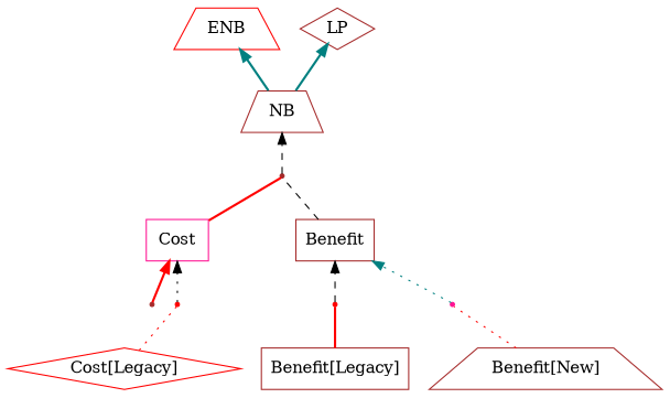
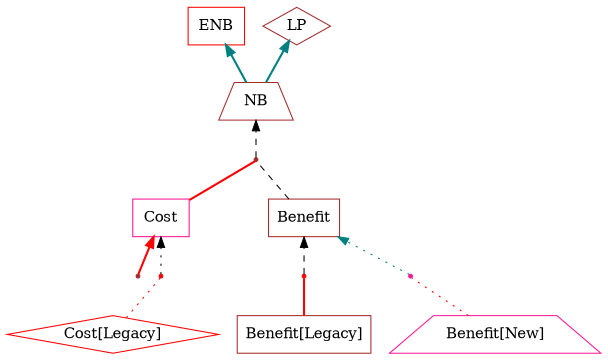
  digraph {
    rankdir=BT
    node [color=brown shape=point]
    edge [color=red style=bold]
    AndRef0 [color=deeppink]
    Benefit [shape=box]
    AndRef4
    NB [shape=trapezium]
-   "Benefit[New]" [shape=trapezium]
+   "Benefit[New]" [color=deeppink shape=trapezium]
    AndRef1 [color=red]
    "Benefit[Legacy]" [shape=box]
    Cost [color=deeppink shape=box]
    AndRef2
    AndRef3 [color=red]
    "Cost[Legacy]" [color=red shape=diamond]
-   ENB [color=red shape=trapezium]
+   ENB [color=red shape=box]
    LP [shape=diamond]
    AndRef0 -> Benefit [color=teal style=dotted]
    Benefit -> AndRef4 [color=black dir=none style=dashed]
    AndRef4 -> NB [color=black style=dashed]
    NB -> ENB [color=teal]
    NB -> LP [color=teal]
    "Benefit[New]" -> AndRef0 [dir=none style=dotted]
    AndRef1 -> Benefit [color=black style=dashed]
    "Benefit[Legacy]" -> AndRef1 [dir=none]
    Cost -> AndRef4 [dir=none]
    AndRef2 -> Cost
    AndRef3 -> Cost [color=black style=dotted]
    "Cost[Legacy]" -> AndRef3 [dir=none style=dotted]
  }
